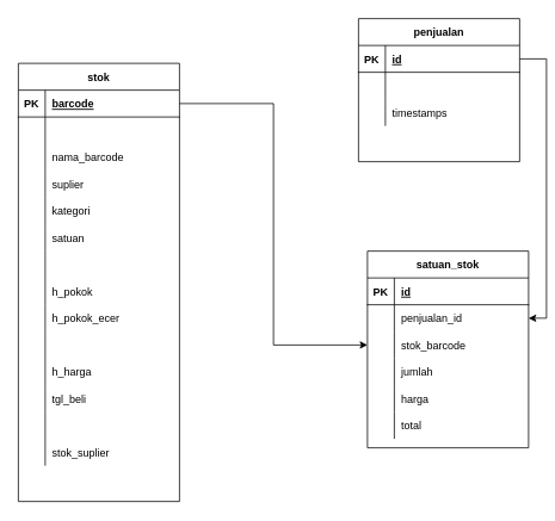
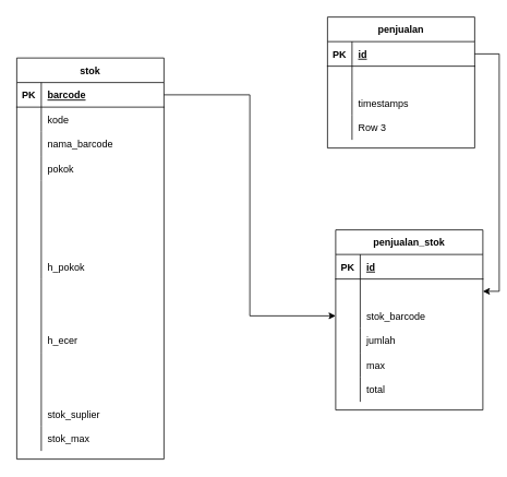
  <mxCell id="0" />
  <mxCell id="1" parent="0" />
  <mxCell id="2" value="stok" style="shape=table;startSize=30;container=1;collapsible=1;childLayout=tableLayout;fixedRows=1;rowLines=0;fontStyle=1;align=center;resizeLast=1;" vertex="1" parent="1"><mxGeometry x="20" y="70" width="180" height="490" as="geometry" /></mxCell>
  <mxCell id="3" value="" style="shape=partialRectangle;collapsible=0;dropTarget=0;pointerEvents=0;fillColor=none;top=0;left=0;bottom=1;right=0;points=[[0,0.5],[1,0.5]];portConstraint=eastwest;" vertex="1" parent="2"><mxGeometry y="30" width="180" height="30" as="geometry" /></mxCell>
  <mxCell id="4" value="PK" style="shape=partialRectangle;connectable=0;fillColor=none;top=0;left=0;bottom=0;right=0;fontStyle=1;overflow=hidden;" vertex="1" parent="3"><mxGeometry width="30" height="30" as="geometry" /></mxCell>
  <mxCell id="5" value="barcode" style="shape=partialRectangle;connectable=0;fillColor=none;top=0;left=0;bottom=0;right=0;align=left;spacingLeft=6;fontStyle=5;overflow=hidden;" vertex="1" parent="3"><mxGeometry x="30" width="150" height="30" as="geometry" /></mxCell>
  <mxCell id="6" value="" style="shape=partialRectangle;collapsible=0;dropTarget=0;pointerEvents=0;fillColor=none;top=0;left=0;bottom=0;right=0;points=[[0,0.5],[1,0.5]];portConstraint=eastwest;" vertex="1" parent="2"><mxGeometry y="60" width="180" height="30" as="geometry" /></mxCell>
  <mxCell id="7" value="" style="shape=partialRectangle;connectable=0;fillColor=none;top=0;left=0;bottom=0;right=0;editable=1;overflow=hidden;" vertex="1" parent="6"><mxGeometry width="30" height="30" as="geometry" /></mxCell>
+ <mxCell id="8" value="kode" style="shape=partialRectangle;connectable=0;fillColor=none;top=0;left=0;bottom=0;right=0;align=left;spacingLeft=6;overflow=hidden;" vertex="1" parent="6"><mxGeometry x="30" width="150" height="30" as="geometry" /></mxCell>
  <mxCell id="9" value="" style="shape=partialRectangle;collapsible=0;dropTarget=0;pointerEvents=0;fillColor=none;top=0;left=0;bottom=0;right=0;points=[[0,0.5],[1,0.5]];portConstraint=eastwest;" vertex="1" parent="2"><mxGeometry y="90" width="180" height="30" as="geometry" /></mxCell>
  <mxCell id="10" value="" style="shape=partialRectangle;connectable=0;fillColor=none;top=0;left=0;bottom=0;right=0;editable=1;overflow=hidden;" vertex="1" parent="9"><mxGeometry width="30" height="30" as="geometry" /></mxCell>
  <mxCell id="11" value="nama_barcode" style="shape=partialRectangle;connectable=0;fillColor=none;top=0;left=0;bottom=0;right=0;align=left;spacingLeft=6;overflow=hidden;" vertex="1" parent="9"><mxGeometry x="30" width="150" height="30" as="geometry" /></mxCell>
  <mxCell id="12" value="" style="shape=partialRectangle;collapsible=0;dropTarget=0;pointerEvents=0;fillColor=none;top=0;left=0;bottom=0;right=0;points=[[0,0.5],[1,0.5]];portConstraint=eastwest;" vertex="1" parent="2"><mxGeometry y="120" width="180" height="30" as="geometry" /></mxCell>
  <mxCell id="13" value="" style="shape=partialRectangle;connectable=0;fillColor=none;top=0;left=0;bottom=0;right=0;editable=1;overflow=hidden;" vertex="1" parent="12"><mxGeometry width="30" height="30" as="geometry" /></mxCell>
- <mxCell id="14" value="suplier" style="shape=partialRectangle;connectable=0;fillColor=none;top=0;left=0;bottom=0;right=0;align=left;spacingLeft=6;overflow=hidden;" vertex="1" parent="12"><mxGeometry x="30" width="150" height="30" as="geometry" /></mxCell>
+ <mxCell id="14" value="pokok" style="shape=partialRectangle;connectable=0;fillColor=none;top=0;left=0;bottom=0;right=0;align=left;spacingLeft=6;overflow=hidden;" vertex="1" parent="12"><mxGeometry x="30" width="150" height="30" as="geometry" /></mxCell>
  <mxCell id="15" value="" style="shape=partialRectangle;collapsible=0;dropTarget=0;pointerEvents=0;fillColor=none;top=0;left=0;bottom=0;right=0;points=[[0,0.5],[1,0.5]];portConstraint=eastwest;" vertex="1" parent="2"><mxGeometry y="150" width="180" height="30" as="geometry" /></mxCell>
  <mxCell id="16" value="" style="shape=partialRectangle;connectable=0;fillColor=none;top=0;left=0;bottom=0;right=0;editable=1;overflow=hidden;" vertex="1" parent="15"><mxGeometry width="30" height="30" as="geometry" /></mxCell>
- <mxCell id="17" value="kategori" style="shape=partialRectangle;connectable=0;fillColor=none;top=0;left=0;bottom=0;right=0;align=left;spacingLeft=6;overflow=hidden;" vertex="1" parent="15"><mxGeometry x="30" width="150" height="30" as="geometry" /></mxCell>
  <mxCell id="18" value="" style="shape=partialRectangle;collapsible=0;dropTarget=0;pointerEvents=0;fillColor=none;top=0;left=0;bottom=0;right=0;points=[[0,0.5],[1,0.5]];portConstraint=eastwest;" vertex="1" parent="2"><mxGeometry y="180" width="180" height="30" as="geometry" /></mxCell>
  <mxCell id="19" value="" style="shape=partialRectangle;connectable=0;fillColor=none;top=0;left=0;bottom=0;right=0;editable=1;overflow=hidden;" vertex="1" parent="18"><mxGeometry width="30" height="30" as="geometry" /></mxCell>
- <mxCell id="20" value="satuan" style="shape=partialRectangle;connectable=0;fillColor=none;top=0;left=0;bottom=0;right=0;align=left;spacingLeft=6;overflow=hidden;" vertex="1" parent="18"><mxGeometry x="30" width="150" height="30" as="geometry" /></mxCell>
  <mxCell id="21" value="" style="shape=partialRectangle;collapsible=0;dropTarget=0;pointerEvents=0;fillColor=none;top=0;left=0;bottom=0;right=0;points=[[0,0.5],[1,0.5]];portConstraint=eastwest;" vertex="1" parent="2"><mxGeometry y="210" width="180" height="30" as="geometry" /></mxCell>
  <mxCell id="22" value="" style="shape=partialRectangle;connectable=0;fillColor=none;top=0;left=0;bottom=0;right=0;editable=1;overflow=hidden;" vertex="1" parent="21"><mxGeometry width="30" height="30" as="geometry" /></mxCell>
  <mxCell id="23" value="" style="shape=partialRectangle;collapsible=0;dropTarget=0;pointerEvents=0;fillColor=none;top=0;left=0;bottom=0;right=0;points=[[0,0.5],[1,0.5]];portConstraint=eastwest;" vertex="1" parent="2"><mxGeometry y="240" width="180" height="30" as="geometry" /></mxCell>
  <mxCell id="24" value="" style="shape=partialRectangle;connectable=0;fillColor=none;top=0;left=0;bottom=0;right=0;editable=1;overflow=hidden;" vertex="1" parent="23"><mxGeometry width="30" height="30" as="geometry" /></mxCell>
  <mxCell id="25" value="h_pokok" style="shape=partialRectangle;connectable=0;fillColor=none;top=0;left=0;bottom=0;right=0;align=left;spacingLeft=6;overflow=hidden;" vertex="1" parent="23"><mxGeometry x="30" width="150" height="30" as="geometry" /></mxCell>
  <mxCell id="26" value="" style="shape=partialRectangle;collapsible=0;dropTarget=0;pointerEvents=0;fillColor=none;top=0;left=0;bottom=0;right=0;points=[[0,0.5],[1,0.5]];portConstraint=eastwest;" vertex="1" parent="2"><mxGeometry y="270" width="180" height="30" as="geometry" /></mxCell>
  <mxCell id="27" value="" style="shape=partialRectangle;connectable=0;fillColor=none;top=0;left=0;bottom=0;right=0;editable=1;overflow=hidden;" vertex="1" parent="26"><mxGeometry width="30" height="30" as="geometry" /></mxCell>
- <mxCell id="28" value="h_pokok_ecer" style="shape=partialRectangle;connectable=0;fillColor=none;top=0;left=0;bottom=0;right=0;align=left;spacingLeft=6;overflow=hidden;" vertex="1" parent="26"><mxGeometry x="30" width="150" height="30" as="geometry" /></mxCell>
  <mxCell id="29" value="" style="shape=partialRectangle;collapsible=0;dropTarget=0;pointerEvents=0;fillColor=none;top=0;left=0;bottom=0;right=0;points=[[0,0.5],[1,0.5]];portConstraint=eastwest;" vertex="1" parent="2"><mxGeometry y="300" width="180" height="30" as="geometry" /></mxCell>
  <mxCell id="30" value="" style="shape=partialRectangle;connectable=0;fillColor=none;top=0;left=0;bottom=0;right=0;editable=1;overflow=hidden;" vertex="1" parent="29"><mxGeometry width="30" height="30" as="geometry" /></mxCell>
  <mxCell id="31" value="" style="shape=partialRectangle;collapsible=0;dropTarget=0;pointerEvents=0;fillColor=none;top=0;left=0;bottom=0;right=0;points=[[0,0.5],[1,0.5]];portConstraint=eastwest;" vertex="1" parent="2"><mxGeometry y="330" width="180" height="30" as="geometry" /></mxCell>
  <mxCell id="32" value="" style="shape=partialRectangle;connectable=0;fillColor=none;top=0;left=0;bottom=0;right=0;editable=1;overflow=hidden;" vertex="1" parent="31"><mxGeometry width="30" height="30" as="geometry" /></mxCell>
- <mxCell id="33" value="h_harga" style="shape=partialRectangle;connectable=0;fillColor=none;top=0;left=0;bottom=0;right=0;align=left;spacingLeft=6;overflow=hidden;" vertex="1" parent="31"><mxGeometry x="30" width="150" height="30" as="geometry" /></mxCell>
+ <mxCell id="33" value="h_ecer" style="shape=partialRectangle;connectable=0;fillColor=none;top=0;left=0;bottom=0;right=0;align=left;spacingLeft=6;overflow=hidden;" vertex="1" parent="31"><mxGeometry x="30" width="150" height="30" as="geometry" /></mxCell>
  <mxCell id="34" value="" style="shape=partialRectangle;collapsible=0;dropTarget=0;pointerEvents=0;fillColor=none;top=0;left=0;bottom=0;right=0;points=[[0,0.5],[1,0.5]];portConstraint=eastwest;" vertex="1" parent="2"><mxGeometry y="360" width="180" height="30" as="geometry" /></mxCell>
  <mxCell id="35" value="" style="shape=partialRectangle;connectable=0;fillColor=none;top=0;left=0;bottom=0;right=0;editable=1;overflow=hidden;" vertex="1" parent="34"><mxGeometry width="30" height="30" as="geometry" /></mxCell>
- <mxCell id="36" value="tgl_beli" style="shape=partialRectangle;connectable=0;fillColor=none;top=0;left=0;bottom=0;right=0;align=left;spacingLeft=6;overflow=hidden;" vertex="1" parent="34"><mxGeometry x="30" width="150" height="30" as="geometry" /></mxCell>
  <mxCell id="37" value="" style="shape=partialRectangle;collapsible=0;dropTarget=0;pointerEvents=0;fillColor=none;top=0;left=0;bottom=0;right=0;points=[[0,0.5],[1,0.5]];portConstraint=eastwest;" vertex="1" parent="2"><mxGeometry y="390" width="180" height="30" as="geometry" /></mxCell>
  <mxCell id="38" value="" style="shape=partialRectangle;connectable=0;fillColor=none;top=0;left=0;bottom=0;right=0;editable=1;overflow=hidden;" vertex="1" parent="37"><mxGeometry width="30" height="30" as="geometry" /></mxCell>
  <mxCell id="39" value="" style="shape=partialRectangle;collapsible=0;dropTarget=0;pointerEvents=0;fillColor=none;top=0;left=0;bottom=0;right=0;points=[[0,0.5],[1,0.5]];portConstraint=eastwest;" vertex="1" parent="2"><mxGeometry y="420" width="180" height="30" as="geometry" /></mxCell>
  <mxCell id="40" value="" style="shape=partialRectangle;connectable=0;fillColor=none;top=0;left=0;bottom=0;right=0;editable=1;overflow=hidden;" vertex="1" parent="39"><mxGeometry width="30" height="30" as="geometry" /></mxCell>
  <mxCell id="41" value="stok_suplier" style="shape=partialRectangle;connectable=0;fillColor=none;top=0;left=0;bottom=0;right=0;align=left;spacingLeft=6;overflow=hidden;" vertex="1" parent="39"><mxGeometry x="30" width="150" height="30" as="geometry" /></mxCell>
  <mxCell id="42" value="" style="shape=partialRectangle;collapsible=0;dropTarget=0;pointerEvents=0;fillColor=none;top=0;left=0;bottom=0;right=0;points=[[0,0.5],[1,0.5]];portConstraint=eastwest;" vertex="1" parent="2"><mxGeometry y="450" width="180" height="30" as="geometry" /></mxCell>
  <mxCell id="43" value="" style="shape=partialRectangle;connectable=0;fillColor=none;top=0;left=0;bottom=0;right=0;editable=1;overflow=hidden;" vertex="1" parent="42"><mxGeometry width="30" height="30" as="geometry" /></mxCell>
+ <mxCell id="44" value="stok_max" style="shape=partialRectangle;connectable=0;fillColor=none;top=0;left=0;bottom=0;right=0;align=left;spacingLeft=6;overflow=hidden;" vertex="1" parent="42"><mxGeometry x="30" width="150" height="30" as="geometry" /></mxCell>
  <mxCell id="45" value="penjualan" style="shape=table;startSize=30;container=1;collapsible=1;childLayout=tableLayout;fixedRows=1;rowLines=0;fontStyle=1;align=center;resizeLast=1;" vertex="1" parent="1"><mxGeometry x="400" y="20" width="180" height="160" as="geometry" /></mxCell>
  <mxCell id="46" value="" style="shape=partialRectangle;collapsible=0;dropTarget=0;pointerEvents=0;fillColor=none;top=0;left=0;bottom=1;right=0;points=[[0,0.5],[1,0.5]];portConstraint=eastwest;" vertex="1" parent="45"><mxGeometry y="30" width="180" height="30" as="geometry" /></mxCell>
  <mxCell id="47" value="PK" style="shape=partialRectangle;connectable=0;fillColor=none;top=0;left=0;bottom=0;right=0;fontStyle=1;overflow=hidden;" vertex="1" parent="46"><mxGeometry width="30" height="30" as="geometry" /></mxCell>
  <mxCell id="48" value="id" style="shape=partialRectangle;connectable=0;fillColor=none;top=0;left=0;bottom=0;right=0;align=left;spacingLeft=6;fontStyle=5;overflow=hidden;" vertex="1" parent="46"><mxGeometry x="30" width="150" height="30" as="geometry" /></mxCell>
  <mxCell id="49" value="" style="shape=partialRectangle;collapsible=0;dropTarget=0;pointerEvents=0;fillColor=none;top=0;left=0;bottom=0;right=0;points=[[0,0.5],[1,0.5]];portConstraint=eastwest;" vertex="1" parent="45"><mxGeometry y="60" width="180" height="30" as="geometry" /></mxCell>
  <mxCell id="50" value="" style="shape=partialRectangle;connectable=0;fillColor=none;top=0;left=0;bottom=0;right=0;editable=1;overflow=hidden;" vertex="1" parent="49"><mxGeometry width="30" height="30" as="geometry" /></mxCell>
  <mxCell id="51" value="" style="shape=partialRectangle;connectable=0;fillColor=none;top=0;left=0;bottom=0;right=0;align=left;spacingLeft=6;overflow=hidden;" vertex="1" parent="49"><mxGeometry x="30" width="150" height="30" as="geometry" /></mxCell>
  <mxCell id="52" value="" style="shape=partialRectangle;collapsible=0;dropTarget=0;pointerEvents=0;fillColor=none;top=0;left=0;bottom=0;right=0;points=[[0,0.5],[1,0.5]];portConstraint=eastwest;" vertex="1" parent="45"><mxGeometry y="90" width="180" height="30" as="geometry" /></mxCell>
  <mxCell id="53" value="" style="shape=partialRectangle;connectable=0;fillColor=none;top=0;left=0;bottom=0;right=0;editable=1;overflow=hidden;" vertex="1" parent="52"><mxGeometry width="30" height="30" as="geometry" /></mxCell>
  <mxCell id="54" value="timestamps" style="shape=partialRectangle;connectable=0;fillColor=none;top=0;left=0;bottom=0;right=0;align=left;spacingLeft=6;overflow=hidden;" vertex="1" parent="52"><mxGeometry x="30" width="150" height="30" as="geometry" /></mxCell>
  <mxCell id="55" value="" style="shape=partialRectangle;collapsible=0;dropTarget=0;pointerEvents=0;fillColor=none;top=0;left=0;bottom=0;right=0;points=[[0,0.5],[1,0.5]];portConstraint=eastwest;" vertex="1" parent="45"><mxGeometry y="120" width="180" height="30" as="geometry" /></mxCell>
  <mxCell id="56" value="" style="shape=partialRectangle;connectable=0;fillColor=none;top=0;left=0;bottom=0;right=0;editable=1;overflow=hidden;" vertex="1" parent="55"><mxGeometry width="30" height="30" as="geometry" /></mxCell>
- <mxCell id="58" value="satuan_stok" style="shape=table;startSize=30;container=1;collapsible=1;childLayout=tableLayout;fixedRows=1;rowLines=0;fontStyle=1;align=center;resizeLast=1;" vertex="1" parent="1"><mxGeometry x="410" y="280" width="180" height="220" as="geometry" /></mxCell>
+ <mxCell id="57" value="Row 3" style="shape=partialRectangle;connectable=0;fillColor=none;top=0;left=0;bottom=0;right=0;align=left;spacingLeft=6;overflow=hidden;" vertex="1" parent="55"><mxGeometry x="30" width="150" height="30" as="geometry" /></mxCell>
+ <mxCell id="58" value="penjualan_stok" style="shape=table;startSize=30;container=1;collapsible=1;childLayout=tableLayout;fixedRows=1;rowLines=0;fontStyle=1;align=center;resizeLast=1;" vertex="1" parent="1"><mxGeometry x="410" y="280" width="180" height="220" as="geometry" /></mxCell>
  <mxCell id="59" value="" style="shape=partialRectangle;collapsible=0;dropTarget=0;pointerEvents=0;fillColor=none;top=0;left=0;bottom=1;right=0;points=[[0,0.5],[1,0.5]];portConstraint=eastwest;" vertex="1" parent="58"><mxGeometry y="30" width="180" height="30" as="geometry" /></mxCell>
  <mxCell id="60" value="PK" style="shape=partialRectangle;connectable=0;fillColor=none;top=0;left=0;bottom=0;right=0;fontStyle=1;overflow=hidden;" vertex="1" parent="59"><mxGeometry width="30" height="30" as="geometry" /></mxCell>
  <mxCell id="61" value="id" style="shape=partialRectangle;connectable=0;fillColor=none;top=0;left=0;bottom=0;right=0;align=left;spacingLeft=6;fontStyle=5;overflow=hidden;" vertex="1" parent="59"><mxGeometry x="30" width="150" height="30" as="geometry" /></mxCell>
  <mxCell id="62" value="" style="shape=partialRectangle;collapsible=0;dropTarget=0;pointerEvents=0;fillColor=none;top=0;left=0;bottom=0;right=0;points=[[0,0.5],[1,0.5]];portConstraint=eastwest;" vertex="1" parent="58"><mxGeometry y="60" width="180" height="30" as="geometry" /></mxCell>
  <mxCell id="63" value="" style="shape=partialRectangle;connectable=0;fillColor=none;top=0;left=0;bottom=0;right=0;editable=1;overflow=hidden;" vertex="1" parent="62"><mxGeometry width="30" height="30" as="geometry" /></mxCell>
- <mxCell id="64" value="penjualan_id" style="shape=partialRectangle;connectable=0;fillColor=none;top=0;left=0;bottom=0;right=0;align=left;spacingLeft=6;overflow=hidden;" vertex="1" parent="62"><mxGeometry x="30" width="150" height="30" as="geometry" /></mxCell>
  <mxCell id="65" value="" style="shape=partialRectangle;collapsible=0;dropTarget=0;pointerEvents=0;fillColor=none;top=0;left=0;bottom=0;right=0;points=[[0,0.5],[1,0.5]];portConstraint=eastwest;" vertex="1" parent="58"><mxGeometry y="90" width="180" height="30" as="geometry" /></mxCell>
  <mxCell id="66" value="" style="shape=partialRectangle;connectable=0;fillColor=none;top=0;left=0;bottom=0;right=0;editable=1;overflow=hidden;" vertex="1" parent="65"><mxGeometry width="30" height="30" as="geometry" /></mxCell>
  <mxCell id="67" value="stok_barcode" style="shape=partialRectangle;connectable=0;fillColor=none;top=0;left=0;bottom=0;right=0;align=left;spacingLeft=6;overflow=hidden;" vertex="1" parent="65"><mxGeometry x="30" width="150" height="30" as="geometry" /></mxCell>
  <mxCell id="68" value="" style="shape=partialRectangle;collapsible=0;dropTarget=0;pointerEvents=0;fillColor=none;top=0;left=0;bottom=0;right=0;points=[[0,0.5],[1,0.5]];portConstraint=eastwest;" vertex="1" parent="58"><mxGeometry y="120" width="180" height="30" as="geometry" /></mxCell>
  <mxCell id="69" value="" style="shape=partialRectangle;connectable=0;fillColor=none;top=0;left=0;bottom=0;right=0;editable=1;overflow=hidden;" vertex="1" parent="68"><mxGeometry width="30" height="30" as="geometry" /></mxCell>
  <mxCell id="70" value="jumlah" style="shape=partialRectangle;connectable=0;fillColor=none;top=0;left=0;bottom=0;right=0;align=left;spacingLeft=6;overflow=hidden;" vertex="1" parent="68"><mxGeometry x="30" width="150" height="30" as="geometry" /></mxCell>
  <mxCell id="71" value="" style="shape=partialRectangle;collapsible=0;dropTarget=0;pointerEvents=0;fillColor=none;top=0;left=0;bottom=0;right=0;points=[[0,0.5],[1,0.5]];portConstraint=eastwest;" vertex="1" parent="58"><mxGeometry y="150" width="180" height="30" as="geometry" /></mxCell>
  <mxCell id="72" value="" style="shape=partialRectangle;connectable=0;fillColor=none;top=0;left=0;bottom=0;right=0;editable=1;overflow=hidden;" vertex="1" parent="71"><mxGeometry width="30" height="30" as="geometry" /></mxCell>
- <mxCell id="73" value="harga" style="shape=partialRectangle;connectable=0;fillColor=none;top=0;left=0;bottom=0;right=0;align=left;spacingLeft=6;overflow=hidden;" vertex="1" parent="71"><mxGeometry x="30" width="150" height="30" as="geometry" /></mxCell>
+ <mxCell id="73" value="max" style="shape=partialRectangle;connectable=0;fillColor=none;top=0;left=0;bottom=0;right=0;align=left;spacingLeft=6;overflow=hidden;" vertex="1" parent="71"><mxGeometry x="30" width="150" height="30" as="geometry" /></mxCell>
  <mxCell id="74" value="" style="shape=partialRectangle;collapsible=0;dropTarget=0;pointerEvents=0;fillColor=none;top=0;left=0;bottom=0;right=0;points=[[0,0.5],[1,0.5]];portConstraint=eastwest;" vertex="1" parent="58"><mxGeometry y="180" width="180" height="30" as="geometry" /></mxCell>
  <mxCell id="75" value="" style="shape=partialRectangle;connectable=0;fillColor=none;top=0;left=0;bottom=0;right=0;editable=1;overflow=hidden;" vertex="1" parent="74"><mxGeometry width="30" height="30" as="geometry" /></mxCell>
  <mxCell id="76" value="total" style="shape=partialRectangle;connectable=0;fillColor=none;top=0;left=0;bottom=0;right=0;align=left;spacingLeft=6;overflow=hidden;" vertex="1" parent="74"><mxGeometry x="30" width="150" height="30" as="geometry" /></mxCell>
  <mxCell id="77" style="edgeStyle=orthogonalEdgeStyle;rounded=0;orthogonalLoop=1;jettySize=auto;html=1;exitX=1;exitY=0.5;exitDx=0;exitDy=0;entryX=1;entryY=0.5;entryDx=0;entryDy=0;" edge="1" parent="1" source="46" target="62"><mxGeometry relative="1" as="geometry" /></mxCell>
  <mxCell id="78" style="edgeStyle=orthogonalEdgeStyle;rounded=0;orthogonalLoop=1;jettySize=auto;html=1;exitX=1;exitY=0.5;exitDx=0;exitDy=0;entryX=0;entryY=0.5;entryDx=0;entryDy=0;" edge="1" parent="1" source="3" target="65"><mxGeometry relative="1" as="geometry" /></mxCell>
